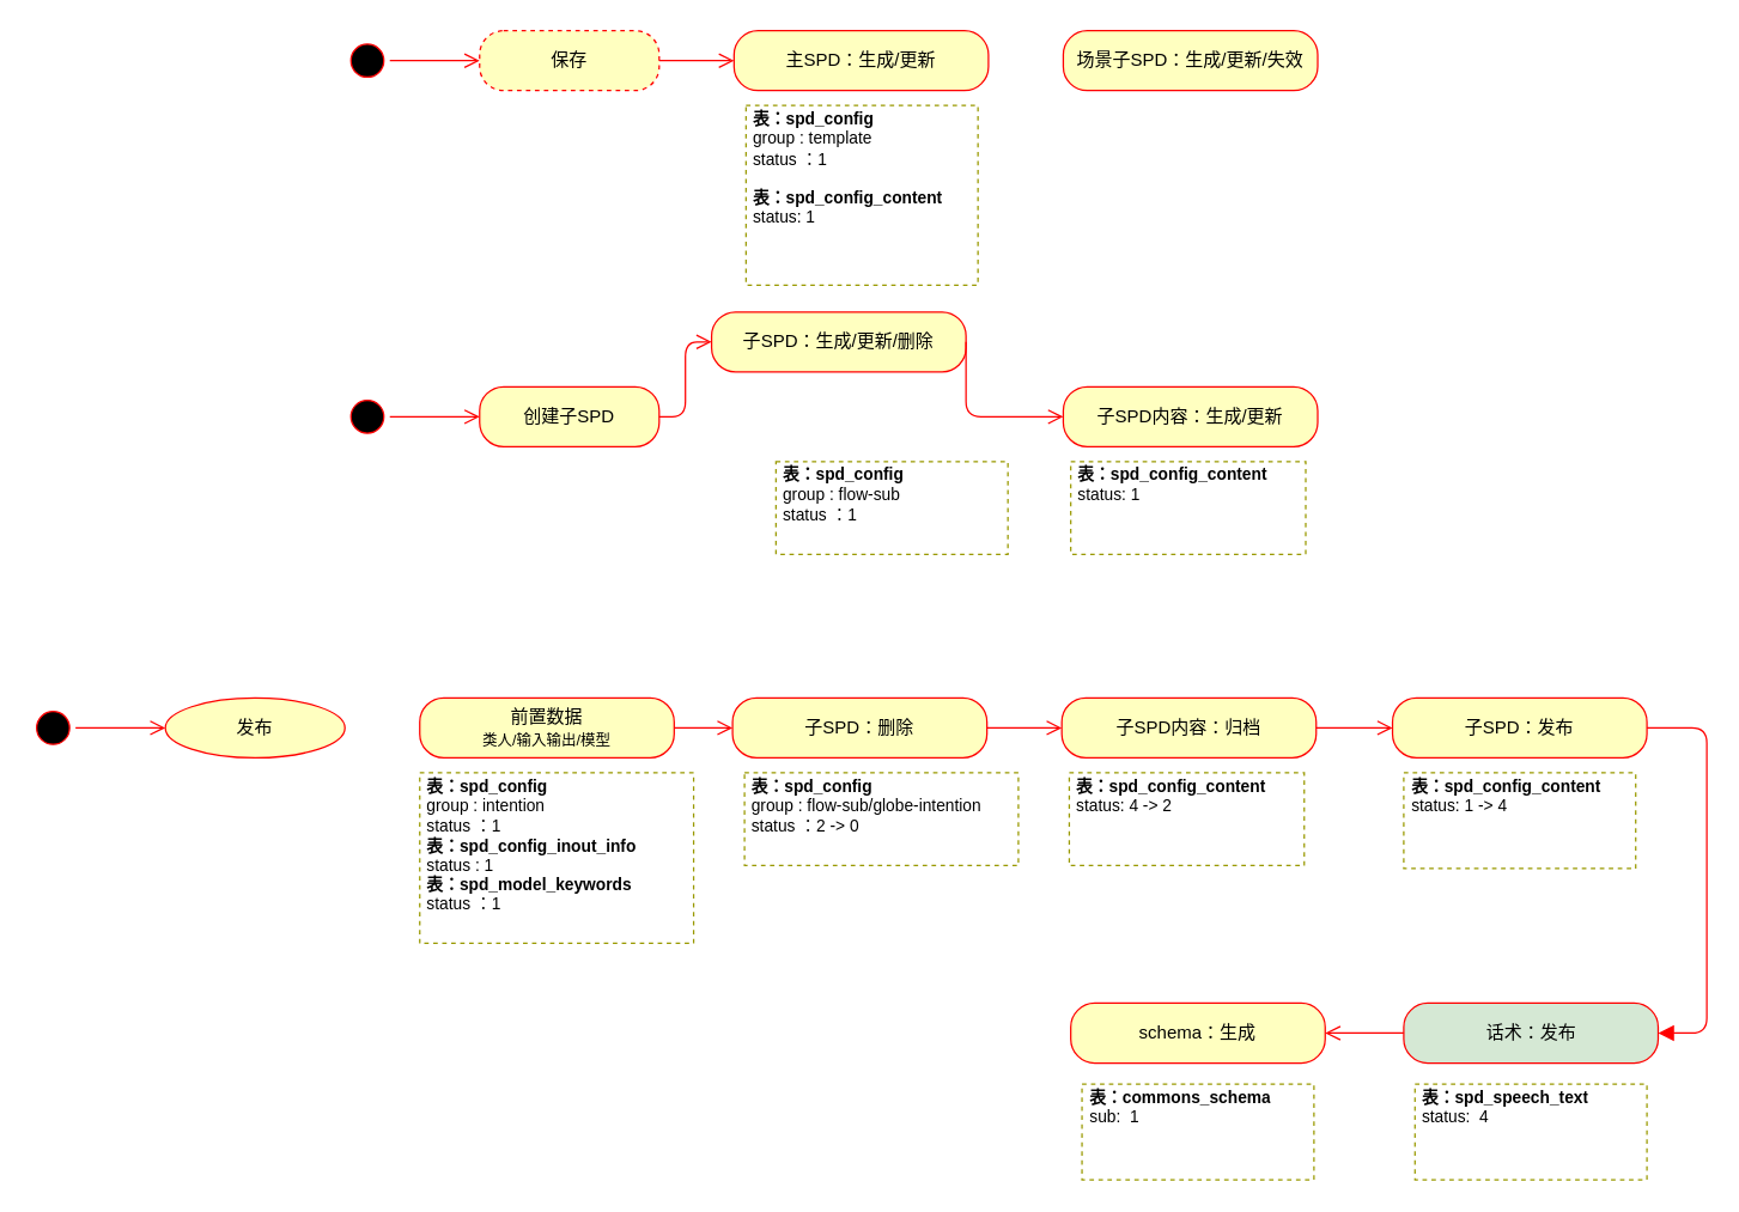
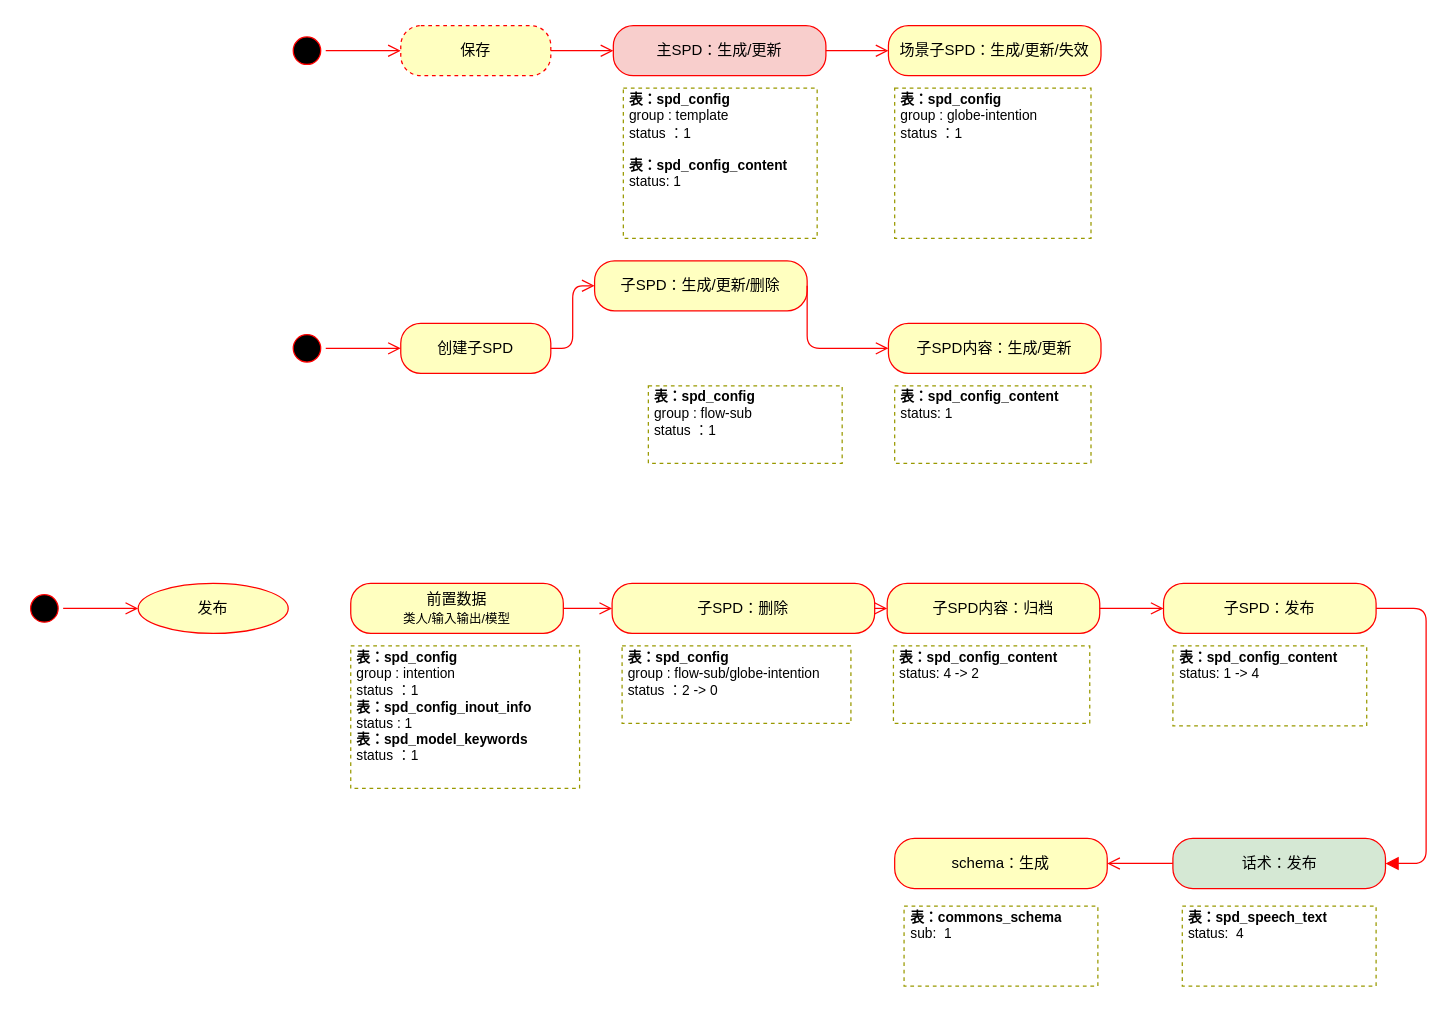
  <mxCell id="0" />
  <mxCell id="1" parent="0" />
- <mxCell id="2" value="主SPD：生成/更新" style="rounded=1;whiteSpace=wrap;html=1;arcSize=40;fontColor=#000000;fillColor=#ffffc0;strokeColor=#ff0000;align=center;" vertex="1" parent="1"><mxGeometry x="490" y="20" width="170" height="40" as="geometry" /></mxCell>
+ <mxCell id="2" value="主SPD：生成/更新" style="rounded=1;whiteSpace=wrap;html=1;arcSize=40;fontColor=#000000;fillColor=#f8cecc;strokeColor=#ff0000;align=center;" vertex="1" parent="1"><mxGeometry x="490" y="20" width="170" height="40" as="geometry" /></mxCell>
+ <mxCell id="3" value="" style="edgeStyle=orthogonalEdgeStyle;html=1;verticalAlign=bottom;endArrow=open;endSize=8;strokeColor=#ff0000;exitX=1;exitY=0.5;exitDx=0;exitDy=0;entryX=0;entryY=0.5;entryDx=0;entryDy=0;" edge="1" source="2" parent="1" target="8"><mxGeometry relative="1" as="geometry"><mxPoint x="700" y="125" as="targetPoint" /><mxPoint x="560" y="20" as="sourcePoint" /><Array as="points"><mxPoint x="700" y="40" /><mxPoint x="700" y="40" /></Array></mxGeometry></mxCell>
  <mxCell id="4" value="" style="ellipse;html=1;shape=startState;fillColor=#000000;strokeColor=#ff0000;align=left;" vertex="1" parent="1"><mxGeometry x="230" y="25" width="30" height="30" as="geometry" /></mxCell>
  <mxCell id="5" value="" style="edgeStyle=orthogonalEdgeStyle;html=1;verticalAlign=bottom;endArrow=open;endSize=8;strokeColor=#ff0000;entryX=0;entryY=0.5;entryDx=0;entryDy=0;" edge="1" source="4" parent="1" target="6"><mxGeometry relative="1" as="geometry"><mxPoint x="320" y="40" as="targetPoint" /></mxGeometry></mxCell>
  <mxCell id="6" value="保存" style="rounded=1;whiteSpace=wrap;html=1;arcSize=40;fontColor=#000000;fillColor=#ffffc0;strokeColor=#ff0000;align=center;dashed=1;" vertex="1" parent="1"><mxGeometry x="320" y="20" width="120" height="40" as="geometry" /></mxCell>
  <mxCell id="7" value="" style="edgeStyle=orthogonalEdgeStyle;html=1;verticalAlign=bottom;endArrow=open;endSize=8;strokeColor=#ff0000;entryX=0;entryY=0.5;entryDx=0;entryDy=0;" edge="1" source="6" parent="1" target="2"><mxGeometry relative="1" as="geometry"><mxPoint x="400" y="125" as="targetPoint" /></mxGeometry></mxCell>
  <mxCell id="8" value="场景子SPD：生成/更新/失效" style="rounded=1;whiteSpace=wrap;html=1;arcSize=40;fontColor=#000000;fillColor=#ffffc0;strokeColor=#ff0000;align=center;" vertex="1" parent="1"><mxGeometry x="710" y="20" width="170" height="40" as="geometry" /></mxCell>
  <mxCell id="9" value="&lt;div&gt;&lt;b&gt;&lt;br&gt;&lt;/b&gt;&lt;/div&gt;&lt;div&gt;&lt;b&gt;表：spd_config&lt;/b&gt;&lt;/div&gt;&lt;div&gt;&lt;span&gt;group : template&lt;/span&gt;&lt;br&gt;&lt;/div&gt;&lt;div&gt;status ：1&lt;/div&gt;&lt;div&gt;&lt;br&gt;&lt;/div&gt;&lt;div&gt;&lt;b&gt;表：spd_config_content&lt;/b&gt;&lt;/div&gt;&lt;div&gt;status: 1&lt;/div&gt;" style="text;html=1;strokeColor=#999900;fillColor=none;spacing=5;spacingTop=-20;whiteSpace=wrap;overflow=hidden;rounded=0;align=left;fontFamily=Helvetica;fontSize=11;dashed=1;" vertex="1" parent="1"><mxGeometry x="498" y="70" width="155" height="120" as="geometry" /></mxCell>
+ <mxCell id="10" value="&lt;div&gt;&lt;b&gt;&lt;br&gt;&lt;/b&gt;&lt;/div&gt;&lt;div&gt;&lt;b&gt;表：spd_config&lt;/b&gt;&lt;/div&gt;&lt;div&gt;&lt;span&gt;group : globe-intention&lt;/span&gt;&lt;br&gt;&lt;/div&gt;&lt;div&gt;status ：1&lt;/div&gt;&lt;div&gt;&lt;br&gt;&lt;/div&gt;" style="text;html=1;strokeColor=#999900;fillColor=none;spacing=5;spacingTop=-20;whiteSpace=wrap;overflow=hidden;rounded=0;align=left;fontFamily=Helvetica;fontSize=11;dashed=1;" vertex="1" parent="1"><mxGeometry x="715" y="70" width="157" height="120" as="geometry" /></mxCell>
  <mxCell id="11" value="子SPD：生成/更新/删除" style="rounded=1;whiteSpace=wrap;html=1;arcSize=40;fontColor=#000000;fillColor=#ffffc0;strokeColor=#ff0000;align=center;" vertex="1" parent="1"><mxGeometry x="475" y="208" width="170" height="40" as="geometry" /></mxCell>
  <mxCell id="12" value="" style="edgeStyle=orthogonalEdgeStyle;html=1;verticalAlign=bottom;endArrow=open;endSize=8;strokeColor=#ff0000;exitX=1;exitY=0.5;exitDx=0;exitDy=0;entryX=0;entryY=0.5;entryDx=0;entryDy=0;" edge="1" parent="1" source="11" target="17"><mxGeometry relative="1" as="geometry"><mxPoint x="700" y="363" as="targetPoint" /><mxPoint x="560" y="258" as="sourcePoint" /><Array as="points"><mxPoint x="700" y="278" /><mxPoint x="700" y="278" /></Array></mxGeometry></mxCell>
  <mxCell id="13" value="" style="ellipse;html=1;shape=startState;fillColor=#000000;strokeColor=#ff0000;align=left;" vertex="1" parent="1"><mxGeometry x="230" y="263" width="30" height="30" as="geometry" /></mxCell>
  <mxCell id="14" value="" style="edgeStyle=orthogonalEdgeStyle;html=1;verticalAlign=bottom;endArrow=open;endSize=8;strokeColor=#ff0000;entryX=0;entryY=0.5;entryDx=0;entryDy=0;" edge="1" parent="1" source="13" target="15"><mxGeometry relative="1" as="geometry"><mxPoint x="320" y="278" as="targetPoint" /></mxGeometry></mxCell>
  <mxCell id="15" value="创建子SPD" style="rounded=1;whiteSpace=wrap;html=1;arcSize=40;fontColor=#000000;fillColor=#ffffc0;strokeColor=#ff0000;align=center;" vertex="1" parent="1"><mxGeometry x="320" y="258" width="120" height="40" as="geometry" /></mxCell>
  <mxCell id="16" value="" style="edgeStyle=orthogonalEdgeStyle;html=1;verticalAlign=bottom;endArrow=open;endSize=8;strokeColor=#ff0000;entryX=0;entryY=0.5;entryDx=0;entryDy=0;" edge="1" parent="1" source="15" target="11"><mxGeometry relative="1" as="geometry"><mxPoint x="400" y="363" as="targetPoint" /></mxGeometry></mxCell>
  <mxCell id="17" value="子SPD内容：生成/更新" style="rounded=1;whiteSpace=wrap;html=1;arcSize=40;fontColor=#000000;fillColor=#ffffc0;strokeColor=#ff0000;align=center;" vertex="1" parent="1"><mxGeometry x="710" y="258" width="170" height="40" as="geometry" /></mxCell>
  <mxCell id="18" value="&lt;div&gt;&lt;b&gt;&lt;br&gt;&lt;/b&gt;&lt;/div&gt;&lt;div&gt;&lt;b&gt;表：spd_config&lt;/b&gt;&lt;/div&gt;&lt;div&gt;&lt;span&gt;group : flow-sub&lt;/span&gt;&lt;br&gt;&lt;/div&gt;&lt;div&gt;status ：1&lt;/div&gt;&lt;div&gt;&lt;br&gt;&lt;/div&gt;&lt;div&gt;&lt;br&gt;&lt;/div&gt;" style="text;html=1;strokeColor=#999900;fillColor=none;spacing=5;spacingTop=-20;whiteSpace=wrap;overflow=hidden;rounded=0;align=left;fontFamily=Helvetica;fontSize=11;dashed=1;" vertex="1" parent="1"><mxGeometry x="518" y="308" width="155" height="62" as="geometry" /></mxCell>
  <mxCell id="19" value="&lt;div&gt;&lt;div&gt;&lt;b&gt;&lt;br&gt;&lt;/b&gt;&lt;/div&gt;&lt;div&gt;&lt;b&gt;表：spd_config_content&lt;/b&gt;&lt;/div&gt;&lt;div&gt;status: 1&lt;/div&gt;&lt;/div&gt;&lt;div&gt;&lt;br&gt;&lt;/div&gt;" style="text;html=1;strokeColor=#999900;fillColor=none;spacing=5;spacingTop=-20;whiteSpace=wrap;overflow=hidden;rounded=0;align=left;fontFamily=Helvetica;fontSize=11;dashed=1;" vertex="1" parent="1"><mxGeometry x="715" y="308" width="157" height="62" as="geometry" /></mxCell>
- <mxCell id="20" value="子SPD：删除" style="rounded=1;whiteSpace=wrap;html=1;arcSize=40;fontColor=#000000;fillColor=#ffffc0;strokeColor=#ff0000;align=center;" vertex="1" parent="1"><mxGeometry x="489" y="466" width="170" height="40" as="geometry" /></mxCell>
+ <mxCell id="20" value="子SPD：删除" style="rounded=1;whiteSpace=wrap;html=1;arcSize=40;fontColor=#000000;fillColor=#ffffc0;strokeColor=#ff0000;align=center;" vertex="1" parent="1"><mxGeometry x="489" y="466" width="210" height="40" as="geometry" /></mxCell>
  <mxCell id="21" value="" style="edgeStyle=orthogonalEdgeStyle;html=1;verticalAlign=bottom;endArrow=open;endSize=8;strokeColor=#ff0000;exitX=1;exitY=0.5;exitDx=0;exitDy=0;entryX=0;entryY=0.5;entryDx=0;entryDy=0;" edge="1" parent="1" source="20" target="26"><mxGeometry relative="1" as="geometry"><mxPoint x="699" y="571" as="targetPoint" /><mxPoint x="559" y="466" as="sourcePoint" /><Array as="points"><mxPoint x="699" y="486" /><mxPoint x="699" y="486" /></Array></mxGeometry></mxCell>
  <mxCell id="22" value="" style="ellipse;html=1;shape=startState;fillColor=#000000;strokeColor=#ff0000;align=left;" vertex="1" parent="1"><mxGeometry x="20" y="471" width="30" height="30" as="geometry" /></mxCell>
  <mxCell id="23" value="" style="edgeStyle=orthogonalEdgeStyle;html=1;verticalAlign=bottom;endArrow=open;endSize=8;strokeColor=#ff0000;entryX=0;entryY=0.5;entryDx=0;entryDy=0;" edge="1" parent="1" source="22" target="24"><mxGeometry relative="1" as="geometry"><mxPoint x="319" y="486" as="targetPoint" /></mxGeometry></mxCell>
  <mxCell id="24" value="发布" style="ellipse;whiteSpace=wrap;html=1;arcSize=40;fontColor=#000000;fillColor=#ffffc0;strokeColor=#ff0000;align=center;" vertex="1" parent="1"><mxGeometry x="110" y="466" width="120" height="40" as="geometry" /></mxCell>
  <mxCell id="25" value="" style="edgeStyle=orthogonalEdgeStyle;html=1;verticalAlign=bottom;endArrow=open;endSize=8;strokeColor=#ff0000;entryX=0;entryY=0.5;entryDx=0;entryDy=0;" edge="1" parent="1" source="31" target="20"><mxGeometry relative="1" as="geometry"><mxPoint x="399" y="571" as="targetPoint" /></mxGeometry></mxCell>
  <mxCell id="26" value="子SPD内容：归档" style="rounded=1;whiteSpace=wrap;html=1;arcSize=40;fontColor=#000000;fillColor=#ffffc0;strokeColor=#ff0000;align=center;" vertex="1" parent="1"><mxGeometry x="709" y="466" width="170" height="40" as="geometry" /></mxCell>
  <mxCell id="27" value="&lt;div&gt;&lt;b&gt;&lt;br&gt;&lt;/b&gt;&lt;/div&gt;&lt;div&gt;&lt;b&gt;表：spd_config&lt;/b&gt;&lt;/div&gt;&lt;div&gt;&lt;span&gt;group : flow-sub/globe-intention&lt;/span&gt;&lt;br&gt;&lt;/div&gt;&lt;div&gt;status ：2 -&amp;gt; 0&lt;/div&gt;&lt;div&gt;&lt;br&gt;&lt;/div&gt;&lt;div&gt;&lt;br&gt;&lt;/div&gt;" style="text;html=1;strokeColor=#999900;fillColor=none;spacing=5;spacingTop=-20;whiteSpace=wrap;overflow=hidden;rounded=0;align=left;fontFamily=Helvetica;fontSize=11;dashed=1;" vertex="1" parent="1"><mxGeometry x="497" y="516" width="183" height="62" as="geometry" /></mxCell>
  <mxCell id="28" value="&lt;div&gt;&lt;div&gt;&lt;b&gt;&lt;br&gt;&lt;/b&gt;&lt;/div&gt;&lt;div&gt;&lt;b&gt;表：spd_config_content&lt;/b&gt;&lt;/div&gt;&lt;div&gt;status: 4 -&amp;gt; 2&lt;/div&gt;&lt;/div&gt;&lt;div&gt;&lt;br&gt;&lt;/div&gt;" style="text;html=1;strokeColor=#999900;fillColor=none;spacing=5;spacingTop=-20;whiteSpace=wrap;overflow=hidden;rounded=0;align=left;fontFamily=Helvetica;fontSize=11;dashed=1;" vertex="1" parent="1"><mxGeometry x="714" y="516" width="157" height="62" as="geometry" /></mxCell>
  <mxCell id="29" value="子SPD：发布" style="rounded=1;whiteSpace=wrap;html=1;arcSize=40;fontColor=#000000;fillColor=#ffffc0;strokeColor=#ff0000;align=center;" vertex="1" parent="1"><mxGeometry x="930" y="466" width="170" height="40" as="geometry" /></mxCell>
  <mxCell id="30" value="" style="edgeStyle=orthogonalEdgeStyle;html=1;verticalAlign=bottom;endArrow=open;endSize=8;strokeColor=#ff0000;exitX=1;exitY=0.5;exitDx=0;exitDy=0;entryX=0;entryY=0.5;entryDx=0;entryDy=0;" edge="1" parent="1" source="26" target="29"><mxGeometry relative="1" as="geometry"><mxPoint x="719" y="496" as="targetPoint" /><mxPoint x="669" y="496" as="sourcePoint" /><Array as="points"><mxPoint x="910" y="486" /><mxPoint x="910" y="486" /></Array></mxGeometry></mxCell>
  <mxCell id="31" value="前置数据&lt;br&gt;&lt;font style=&quot;font-size: 10px&quot;&gt;类人/输入输出/模型&lt;/font&gt;" style="rounded=1;whiteSpace=wrap;html=1;arcSize=40;fontColor=#000000;fillColor=#ffffc0;strokeColor=#ff0000;align=center;" vertex="1" parent="1"><mxGeometry x="280" y="466" width="170" height="40" as="geometry" /></mxCell>
  <mxCell id="32" value="&lt;div&gt;&lt;b&gt;&lt;br&gt;&lt;/b&gt;&lt;/div&gt;&lt;div&gt;&lt;b&gt;表：spd_config&lt;/b&gt;&lt;/div&gt;&lt;div&gt;&lt;span&gt;group : intention&lt;/span&gt;&lt;br&gt;&lt;/div&gt;&lt;div&gt;status ：1&lt;/div&gt;&lt;div&gt;&lt;div&gt;&lt;b&gt;表：spd_config_inout_info&lt;/b&gt;&lt;/div&gt;&lt;div&gt;status : 1&lt;/div&gt;&lt;/div&gt;&lt;div&gt;&lt;div&gt;&lt;b&gt;表：spd_model_keywords&lt;/b&gt;&lt;/div&gt;&lt;div&gt;status ：1&lt;/div&gt;&lt;/div&gt;&lt;div&gt;&lt;br&gt;&lt;/div&gt;" style="text;html=1;strokeColor=#999900;fillColor=none;spacing=5;spacingTop=-20;whiteSpace=wrap;overflow=hidden;rounded=0;align=left;fontFamily=Helvetica;fontSize=11;dashed=1;" vertex="1" parent="1"><mxGeometry x="280" y="516" width="183" height="114" as="geometry" /></mxCell>
  <mxCell id="33" value="&lt;div&gt;&lt;br&gt;&lt;/div&gt;&lt;div&gt;&lt;b&gt;表：spd_config_content&lt;/b&gt;&lt;br&gt;&lt;/div&gt;&lt;div&gt;status: 1 -&amp;gt; 4&lt;/div&gt;" style="text;html=1;strokeColor=#999900;fillColor=none;spacing=5;spacingTop=-20;whiteSpace=wrap;overflow=hidden;rounded=0;align=left;fontFamily=Helvetica;fontSize=11;dashed=1;" vertex="1" parent="1"><mxGeometry x="937.5" y="516" width="155" height="64" as="geometry" /></mxCell>
  <mxCell id="34" value="话术：发布" style="rounded=1;whiteSpace=wrap;html=1;arcSize=40;fontColor=#000000;fillColor=#d5e8d4;strokeColor=#ff0000;align=center;" vertex="1" parent="1"><mxGeometry x="937.5" y="670" width="170" height="40" as="geometry" /></mxCell>
  <mxCell id="35" value="" style="edgeStyle=orthogonalEdgeStyle;html=1;verticalAlign=bottom;endArrow=block;endSize=8;strokeColor=#ff0000;exitX=1;exitY=0.5;exitDx=0;exitDy=0;entryX=1;entryY=0.5;entryDx=0;entryDy=0;" edge="1" parent="1" source="29" target="34"><mxGeometry relative="1" as="geometry"><mxPoint x="940" y="496" as="targetPoint" /><mxPoint x="889" y="496" as="sourcePoint" /><Array as="points"><mxPoint x="1140" y="486" /><mxPoint x="1140" y="690" /></Array></mxGeometry></mxCell>
  <mxCell id="36" value="&lt;div&gt;&lt;br&gt;&lt;/div&gt;&lt;div&gt;&lt;b&gt;表：spd_speech_text&lt;/b&gt;&lt;br&gt;&lt;/div&gt;&lt;div&gt;status:&amp;nbsp; 4&lt;/div&gt;" style="text;html=1;strokeColor=#999900;fillColor=none;spacing=5;spacingTop=-20;whiteSpace=wrap;overflow=hidden;rounded=0;align=left;fontFamily=Helvetica;fontSize=11;dashed=1;" vertex="1" parent="1"><mxGeometry x="945" y="724" width="155" height="64" as="geometry" /></mxCell>
  <mxCell id="37" value="schema：生成" style="rounded=1;whiteSpace=wrap;html=1;arcSize=40;fontColor=#000000;fillColor=#ffffc0;strokeColor=#ff0000;align=center;" vertex="1" parent="1"><mxGeometry x="715" y="670" width="170" height="40" as="geometry" /></mxCell>
  <mxCell id="38" value="" style="edgeStyle=orthogonalEdgeStyle;html=1;verticalAlign=bottom;endArrow=open;endSize=8;strokeColor=#ff0000;exitX=0;exitY=0.5;exitDx=0;exitDy=0;entryX=1;entryY=0.5;entryDx=0;entryDy=0;" edge="1" parent="1" source="34" target="37"><mxGeometry relative="1" as="geometry"><mxPoint x="940" y="496" as="targetPoint" /><mxPoint x="889" y="496" as="sourcePoint" /><Array as="points"><mxPoint x="920" y="690" /><mxPoint x="920" y="690" /></Array></mxGeometry></mxCell>
  <mxCell id="39" value="&lt;div&gt;&lt;br&gt;&lt;/div&gt;&lt;div&gt;&lt;b&gt;表：commons_schema&lt;/b&gt;&lt;br&gt;&lt;/div&gt;&lt;div&gt;sub:&amp;nbsp; 1&lt;/div&gt;" style="text;html=1;strokeColor=#999900;fillColor=none;spacing=5;spacingTop=-20;whiteSpace=wrap;overflow=hidden;rounded=0;align=left;fontFamily=Helvetica;fontSize=11;dashed=1;" vertex="1" parent="1"><mxGeometry x="722.5" y="724" width="155" height="64" as="geometry" /></mxCell>
